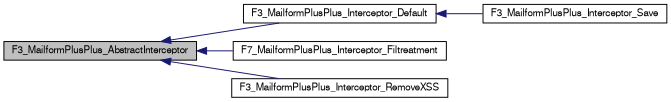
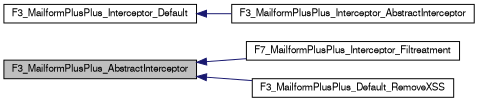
  digraph {
    rankdir=LR
    node [color=black fillcolor=white fontname=FreeSans fontsize=10 shape=record style=filled]
    edge [color=midnightblue dir=back fontname=FreeSans fontsize=10 labelfontname=FreeSans labelfontsize=10 style=solid]
    n1 [fillcolor=grey75 fontcolor=black height=0.2 label=F3_MailformPlusPlus_AbstractInterceptor width=0.4]
    n2 [height=0.2 label=F3_MailformPlusPlus_Interceptor_Default width=0.4]
    n3 [height=0.2 label=F7_MailformPlusPlus_Interceptor_Filtreatment width=0.4]
-   n4 [height=0.2 label=F3_MailformPlusPlus_Interceptor_RemoveXSS width=0.4]
-   n5 [height=0.2 label=F3_MailformPlusPlus_Interceptor_Save width=0.4]
-   n1 -> n2
+   n4 [height=0.2 label=F3_MailformPlusPlus_Default_RemoveXSS width=0.4]
+   n5 [height=0.2 label=F3_MailformPlusPlus_Interceptor_AbstractInterceptor width=0.4]
    n1 -> n3
    n1 -> n4
    n2 -> n5
  }
